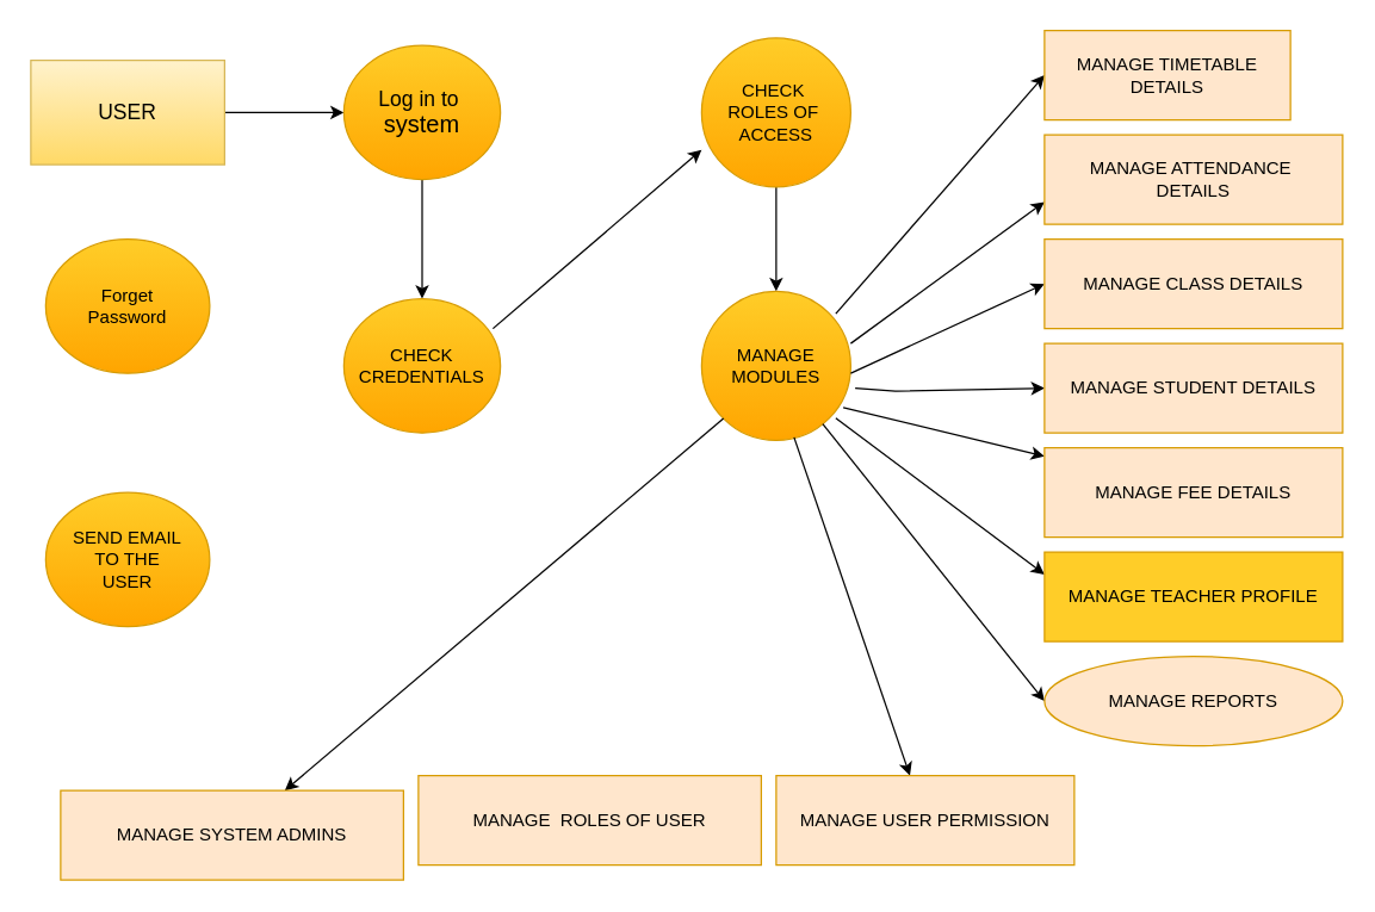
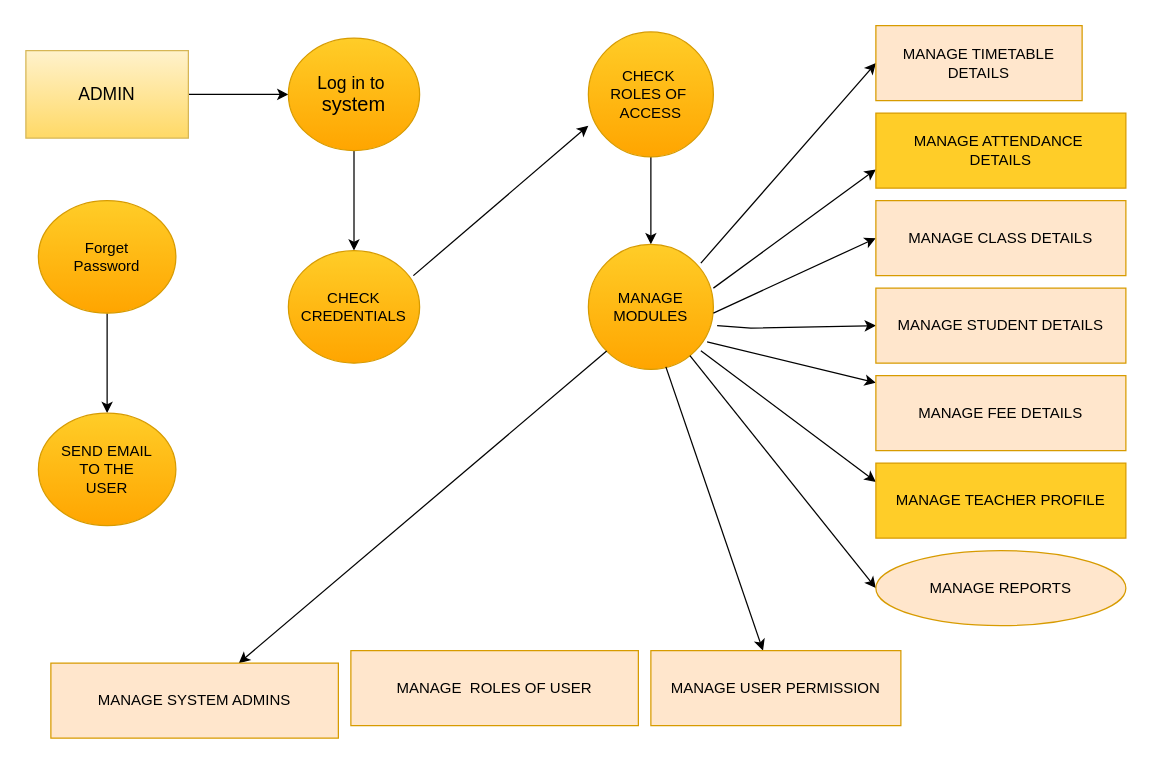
  <mxCell id="0" />
  <mxCell id="1" parent="0" />
  <mxCell id="2" value="" style="edgeStyle=orthogonalEdgeStyle;rounded=0;orthogonalLoop=1;jettySize=auto;html=1;" edge="1" parent="1" source="3" target="5"><mxGeometry relative="1" as="geometry" /></mxCell>
- <mxCell id="3" value="&lt;font style=&quot;font-size: 14px;&quot;&gt;USER&lt;/font&gt;" style="rounded=0;whiteSpace=wrap;html=1;fillColor=#fff2cc;gradientColor=#ffd966;strokeColor=#d6b656;" vertex="1" parent="1"><mxGeometry x="20" y="40" width="130" height="70" as="geometry" /></mxCell>
+ <mxCell id="3" value="&lt;font style=&quot;font-size: 14px;&quot;&gt;ADMIN&lt;/font&gt;" style="rounded=0;whiteSpace=wrap;html=1;fillColor=#fff2cc;gradientColor=#ffd966;strokeColor=#d6b656;" vertex="1" parent="1"><mxGeometry x="20" y="40" width="130" height="70" as="geometry" /></mxCell>
  <mxCell id="4" value="" style="edgeStyle=orthogonalEdgeStyle;rounded=0;orthogonalLoop=1;jettySize=auto;html=1;" edge="1" parent="1" source="5" target="6"><mxGeometry relative="1" as="geometry" /></mxCell>
  <mxCell id="5" value="&lt;font style=&quot;font-size: 14px;&quot;&gt;Log in to&amp;nbsp;&lt;/font&gt;&lt;div&gt;&lt;font size=&quot;3&quot;&gt;system&lt;/font&gt;&lt;/div&gt;" style="ellipse;whiteSpace=wrap;html=1;rounded=0;fillColor=#ffcd28;gradientColor=#ffa500;strokeColor=#d79b00;" vertex="1" parent="1"><mxGeometry x="230" y="30" width="105" height="90" as="geometry" /></mxCell>
  <mxCell id="6" value="CHECK&lt;div&gt;CREDENTIALS&lt;/div&gt;" style="ellipse;whiteSpace=wrap;html=1;rounded=0;fillColor=#ffcd28;gradientColor=#ffa500;strokeColor=#d79b00;" vertex="1" parent="1"><mxGeometry x="230" y="200" width="105" height="90" as="geometry" /></mxCell>
  <mxCell id="7" value="" style="endArrow=classic;html=1;rounded=0;" edge="1" parent="1"><mxGeometry width="50" height="50" relative="1" as="geometry"><mxPoint x="330" y="220" as="sourcePoint" /><mxPoint x="470" y="100" as="targetPoint" /></mxGeometry></mxCell>
  <mxCell id="8" value="" style="edgeStyle=orthogonalEdgeStyle;rounded=0;orthogonalLoop=1;jettySize=auto;html=1;" edge="1" parent="1" source="9" target="10"><mxGeometry relative="1" as="geometry" /></mxCell>
  <mxCell id="9" value="CHECK&amp;nbsp;&lt;div&gt;ROLES OF&amp;nbsp;&lt;/div&gt;&lt;div&gt;ACCESS&lt;/div&gt;" style="ellipse;whiteSpace=wrap;html=1;aspect=fixed;fillColor=#ffcd28;gradientColor=#ffa500;strokeColor=#d79b00;" vertex="1" parent="1"><mxGeometry x="470" y="25" width="100" height="100" as="geometry" /></mxCell>
  <mxCell id="10" value="MANAGE&lt;div&gt;MODULES&lt;/div&gt;" style="ellipse;whiteSpace=wrap;html=1;aspect=fixed;fillColor=#ffcd28;gradientColor=#ffa500;strokeColor=#d79b00;" vertex="1" parent="1"><mxGeometry x="470" y="195" width="100" height="100" as="geometry" /></mxCell>
+ <mxCell id="11" value="" style="edgeStyle=orthogonalEdgeStyle;rounded=0;orthogonalLoop=1;jettySize=auto;html=1;" edge="1" parent="1" source="12" target="13"><mxGeometry relative="1" as="geometry" /></mxCell>
  <mxCell id="12" value="Forget&lt;div&gt;Password&lt;/div&gt;" style="ellipse;whiteSpace=wrap;html=1;rounded=0;fillColor=#ffcd28;gradientColor=#ffa500;strokeColor=#d79b00;" vertex="1" parent="1"><mxGeometry x="30" y="160" width="110" height="90" as="geometry" /></mxCell>
  <mxCell id="13" value="SEND EMAIL&lt;div&gt;TO THE&lt;/div&gt;&lt;div&gt;USER&lt;/div&gt;" style="ellipse;whiteSpace=wrap;html=1;rounded=0;fillColor=#ffcd28;gradientColor=#ffa500;strokeColor=#d79b00;" vertex="1" parent="1"><mxGeometry x="30" y="330" width="110" height="90" as="geometry" /></mxCell>
  <mxCell id="14" value="" style="endArrow=classic;html=1;rounded=0;entryX=0;entryY=0.5;entryDx=0;entryDy=0;" edge="1" parent="1" target="15"><mxGeometry width="50" height="50" relative="1" as="geometry"><mxPoint x="560" y="210" as="sourcePoint" /><mxPoint x="680" y="90" as="targetPoint" /></mxGeometry></mxCell>
  <mxCell id="15" value="MANAGE TIMETABLE DETAILS" style="rounded=0;whiteSpace=wrap;html=1;fillColor=#ffe6cc;strokeColor=#d79b00;" vertex="1" parent="1"><mxGeometry x="700" y="20" width="165" height="60" as="geometry" /></mxCell>
  <mxCell id="16" value="" style="endArrow=classic;html=1;rounded=0;entryX=0;entryY=0.75;entryDx=0;entryDy=0;" edge="1" parent="1" target="17"><mxGeometry width="50" height="50" relative="1" as="geometry"><mxPoint x="570" y="230" as="sourcePoint" /><mxPoint x="680" y="140" as="targetPoint" /></mxGeometry></mxCell>
- <mxCell id="17" value="MANAGE ATTENDANCE&amp;nbsp;&lt;div&gt;DETAILS&lt;/div&gt;" style="rounded=0;whiteSpace=wrap;html=1;fillColor=#ffe6cc;strokeColor=#d79b00;" vertex="1" parent="1"><mxGeometry x="700" y="90" width="200" height="60" as="geometry" /></mxCell>
+ <mxCell id="17" value="MANAGE ATTENDANCE&amp;nbsp;&lt;div&gt;DETAILS&lt;/div&gt;" style="rounded=0;whiteSpace=wrap;html=1;fillColor=#ffcd28;strokeColor=#d79b00;" vertex="1" parent="1"><mxGeometry x="700" y="90" width="200" height="60" as="geometry" /></mxCell>
  <mxCell id="18" value="" style="endArrow=classic;html=1;rounded=0;entryX=0;entryY=0.5;entryDx=0;entryDy=0;" edge="1" parent="1" target="19"><mxGeometry width="50" height="50" relative="1" as="geometry"><mxPoint x="570" y="250" as="sourcePoint" /><mxPoint x="690" y="190" as="targetPoint" /></mxGeometry></mxCell>
  <mxCell id="19" value="MANAGE CLASS DETAILS" style="rounded=0;whiteSpace=wrap;html=1;fillColor=#ffe6cc;strokeColor=#d79b00;" vertex="1" parent="1"><mxGeometry x="700" y="160" width="200" height="60" as="geometry" /></mxCell>
  <mxCell id="20" value="" style="endArrow=classic;html=1;rounded=0;exitX=1.03;exitY=0.65;exitDx=0;exitDy=0;exitPerimeter=0;entryX=0;entryY=0.5;entryDx=0;entryDy=0;" edge="1" parent="1" source="10" target="21"><mxGeometry width="50" height="50" relative="1" as="geometry"><mxPoint x="570" y="270" as="sourcePoint" /><mxPoint x="690" y="250" as="targetPoint" /><Array as="points"><mxPoint x="600" y="262" /></Array></mxGeometry></mxCell>
  <mxCell id="21" value="MANAGE STUDENT DETAILS" style="rounded=0;whiteSpace=wrap;html=1;fillColor=#ffe6cc;strokeColor=#d79b00;" vertex="1" parent="1"><mxGeometry x="700" y="230" width="200" height="60" as="geometry" /></mxCell>
  <mxCell id="22" value="" style="endArrow=classic;html=1;rounded=0;exitX=0.95;exitY=0.78;exitDx=0;exitDy=0;exitPerimeter=0;" edge="1" parent="1" source="10" target="23"><mxGeometry width="50" height="50" relative="1" as="geometry"><mxPoint x="450" y="260" as="sourcePoint" /><mxPoint x="690" y="310" as="targetPoint" /></mxGeometry></mxCell>
  <mxCell id="23" value="MANAGE FEE DETAILS" style="rounded=0;whiteSpace=wrap;html=1;fillColor=#ffe6cc;strokeColor=#d79b00;" vertex="1" parent="1"><mxGeometry x="700" y="300" width="200" height="60" as="geometry" /></mxCell>
  <mxCell id="24" value="" style="endArrow=classic;html=1;rounded=0;entryX=0;entryY=0.25;entryDx=0;entryDy=0;" edge="1" parent="1" target="25"><mxGeometry width="50" height="50" relative="1" as="geometry"><mxPoint x="560" y="280" as="sourcePoint" /><mxPoint x="680" y="380" as="targetPoint" /></mxGeometry></mxCell>
  <mxCell id="25" value="MANAGE TEACHER PROFILE" style="rounded=0;whiteSpace=wrap;html=1;fillColor=#ffcd28;strokeColor=#d79b00;" vertex="1" parent="1"><mxGeometry x="700" y="370" width="200" height="60" as="geometry" /></mxCell>
  <mxCell id="26" value="" style="endArrow=classic;html=1;rounded=0;entryX=0;entryY=0.5;entryDx=0;entryDy=0;" edge="1" parent="1" source="10" target="27"><mxGeometry width="50" height="50" relative="1" as="geometry"><mxPoint x="450" y="260" as="sourcePoint" /><mxPoint x="690" y="450" as="targetPoint" /></mxGeometry></mxCell>
  <mxCell id="27" value="MANAGE REPORTS" style="ellipse;whiteSpace=wrap;html=1;fillColor=#ffe6cc;strokeColor=#d79b00;" vertex="1" parent="1"><mxGeometry x="700" y="440" width="200" height="60" as="geometry" /></mxCell>
  <mxCell id="28" value="" style="endArrow=classic;html=1;rounded=0;exitX=0.62;exitY=0.98;exitDx=0;exitDy=0;exitPerimeter=0;" edge="1" parent="1" source="10" target="29"><mxGeometry width="50" height="50" relative="1" as="geometry"><mxPoint x="450" y="370" as="sourcePoint" /><mxPoint x="600" y="510" as="targetPoint" /></mxGeometry></mxCell>
  <mxCell id="29" value="MANAGE USER PERMISSION" style="rounded=0;whiteSpace=wrap;html=1;fillColor=#ffe6cc;strokeColor=#d79b00;" vertex="1" parent="1"><mxGeometry x="520" y="520" width="200" height="60" as="geometry" /></mxCell>
  <mxCell id="30" value="MANAGE&amp;nbsp; ROLES OF USER" style="rounded=0;whiteSpace=wrap;html=1;fillColor=#ffe6cc;strokeColor=#d79b00;" vertex="1" parent="1"><mxGeometry x="280" y="520" width="230" height="60" as="geometry" /></mxCell>
  <mxCell id="31" value="" style="endArrow=classic;html=1;rounded=0;exitX=0;exitY=1;exitDx=0;exitDy=0;" edge="1" parent="1" source="10" target="32"><mxGeometry width="50" height="50" relative="1" as="geometry"><mxPoint x="450" y="370" as="sourcePoint" /><mxPoint x="280" y="520" as="targetPoint" /></mxGeometry></mxCell>
  <mxCell id="32" value="MANAGE SYSTEM ADMINS" style="rounded=0;whiteSpace=wrap;html=1;fillColor=#ffe6cc;strokeColor=#d79b00;" vertex="1" parent="1"><mxGeometry x="40" y="530" width="230" height="60" as="geometry" /></mxCell>
